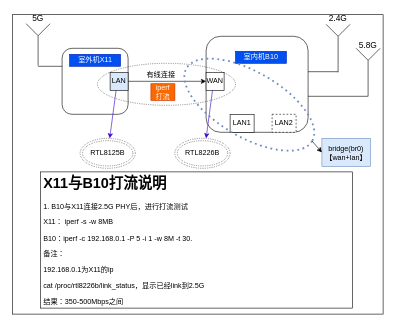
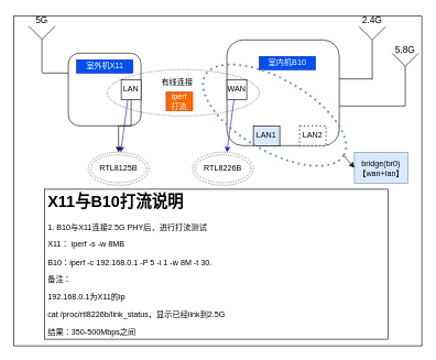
  <mxCell id="0" />
  <mxCell id="1" parent="0" />
  <mxCell id="2" value="" style="rounded=1;whiteSpace=wrap;html=1;" parent="1" vertex="1"><mxGeometry x="103" y="80" width="110" height="110" as="geometry" /></mxCell>
  <mxCell id="3" value="" style="rounded=1;whiteSpace=wrap;html=1;" parent="1" vertex="1"><mxGeometry x="343" y="60" width="170" height="160" as="geometry" /></mxCell>
  <mxCell id="4" value="WAN" style="rounded=0;whiteSpace=wrap;html=1;" parent="1" vertex="1"><mxGeometry x="343" y="120" width="30" height="30" as="geometry" /></mxCell>
- <mxCell id="5" style="edgeStyle=orthogonalEdgeStyle;rounded=0;orthogonalLoop=1;jettySize=auto;html=1;entryX=0;entryY=0.5;entryDx=0;entryDy=0;" parent="1" source="6" target="4" edge="1"><mxGeometry relative="1" as="geometry" /></mxCell>
- <mxCell id="6" value="LAN" style="rounded=0;whiteSpace=wrap;html=1;fillColor=#dae8fc;" parent="1" vertex="1"><mxGeometry x="183" y="120" width="30" height="30" as="geometry" /></mxCell>
- <mxCell id="7" value="LAN1" style="rounded=0;whiteSpace=wrap;html=1;" parent="1" vertex="1"><mxGeometry x="383" y="190" width="40" height="30" as="geometry" /></mxCell>
+ <mxCell id="5" style="edgeStyle=orthogonalEdgeStyle;rounded=0;orthogonalLoop=1;jettySize=auto;html=1;" parent="1" source="6" target="27" edge="1"><mxGeometry relative="1" as="geometry" /></mxCell>
+ <mxCell id="6" value="LAN" style="rounded=0;whiteSpace=wrap;html=1;" parent="1" vertex="1"><mxGeometry x="183" y="120" width="30" height="30" as="geometry" /></mxCell>
+ <mxCell id="7" value="LAN1" style="rounded=0;whiteSpace=wrap;html=1;fillColor=#dae8fc;" parent="1" vertex="1"><mxGeometry x="383" y="190" width="40" height="30" as="geometry" /></mxCell>
  <mxCell id="8" value="LAN2" style="rounded=0;whiteSpace=wrap;html=1;dashed=1;" parent="1" vertex="1"><mxGeometry x="453" y="190" width="40" height="30" as="geometry" /></mxCell>
  <mxCell id="9" value="室外机X11" style="text;html=1;strokeColor=#001DBC;fillColor=#0050ef;align=center;verticalAlign=middle;whiteSpace=wrap;rounded=0;fontColor=#ffffff;" parent="1" vertex="1"><mxGeometry x="115.5" y="90" width="85" height="20" as="geometry" /></mxCell>
  <mxCell id="10" value="室内机B10" style="text;html=1;strokeColor=#001DBC;fillColor=#0050ef;align=center;verticalAlign=middle;whiteSpace=wrap;rounded=0;fontColor=#ffffff;" parent="1" vertex="1"><mxGeometry x="392" y="85" width="85" height="20" as="geometry" /></mxCell>
  <mxCell id="11" value="" style="ellipse;whiteSpace=wrap;html=1;fillColor=none;dashed=1;dashPattern=1 2;" parent="1" vertex="1"><mxGeometry x="162" y="105" width="230" height="70" as="geometry" /></mxCell>
  <mxCell id="12" value="" style="endArrow=none;html=1;" parent="1" edge="1"><mxGeometry width="50" height="50" relative="1" as="geometry"><mxPoint x="103" y="110" as="sourcePoint" /><mxPoint x="63" y="110" as="targetPoint" /></mxGeometry></mxCell>
  <mxCell id="13" value="" style="endArrow=none;html=1;exitX=1;exitY=0.25;exitDx=0;exitDy=0;" parent="1" edge="1"><mxGeometry width="50" height="50" relative="1" as="geometry"><mxPoint x="63" y="109" as="sourcePoint" /><mxPoint x="63" y="59" as="targetPoint" /></mxGeometry></mxCell>
  <mxCell id="14" value="" style="endArrow=none;html=1;" parent="1" edge="1"><mxGeometry width="50" height="50" relative="1" as="geometry"><mxPoint x="63" y="59" as="sourcePoint" /><mxPoint x="83" y="39" as="targetPoint" /></mxGeometry></mxCell>
  <mxCell id="15" value="" style="endArrow=none;html=1;exitX=1;exitY=0.25;exitDx=0;exitDy=0;" parent="1" edge="1"><mxGeometry width="50" height="50" relative="1" as="geometry"><mxPoint x="63" y="59" as="sourcePoint" /><mxPoint x="43" y="39" as="targetPoint" /></mxGeometry></mxCell>
  <mxCell id="16" value="" style="endArrow=none;html=1;exitX=1;exitY=0.25;exitDx=0;exitDy=0;" parent="1" edge="1"><mxGeometry width="50" height="50" relative="1" as="geometry"><mxPoint x="513" y="160" as="sourcePoint" /><mxPoint x="613" y="160" as="targetPoint" /></mxGeometry></mxCell>
  <mxCell id="17" value="" style="endArrow=none;html=1;" parent="1" edge="1"><mxGeometry width="50" height="50" relative="1" as="geometry"><mxPoint x="613" y="160" as="sourcePoint" /><mxPoint x="613" y="100" as="targetPoint" /></mxGeometry></mxCell>
  <mxCell id="18" value="" style="endArrow=none;html=1;" parent="1" edge="1"><mxGeometry width="50" height="50" relative="1" as="geometry"><mxPoint x="613" y="100" as="sourcePoint" /><mxPoint x="633" y="80" as="targetPoint" /></mxGeometry></mxCell>
  <mxCell id="19" value="" style="endArrow=none;html=1;exitX=1;exitY=0.25;exitDx=0;exitDy=0;" parent="1" edge="1"><mxGeometry width="50" height="50" relative="1" as="geometry"><mxPoint x="613" y="100" as="sourcePoint" /><mxPoint x="593" y="80" as="targetPoint" /></mxGeometry></mxCell>
  <mxCell id="20" value="&lt;font style=&quot;font-size: 14px&quot;&gt;5G&lt;/font&gt;" style="text;html=1;strokeColor=none;fillColor=none;align=center;verticalAlign=middle;whiteSpace=wrap;rounded=0;dashed=1;dashPattern=1 2;" parent="1" vertex="1"><mxGeometry x="43" y="20" width="40" height="20" as="geometry" /></mxCell>
  <mxCell id="21" value="" style="endArrow=none;html=1;" parent="1" edge="1"><mxGeometry width="50" height="50" relative="1" as="geometry"><mxPoint x="563" y="120" as="sourcePoint" /><mxPoint x="563" y="60" as="targetPoint" /></mxGeometry></mxCell>
  <mxCell id="22" value="" style="endArrow=none;html=1;" parent="1" edge="1"><mxGeometry width="50" height="50" relative="1" as="geometry"><mxPoint x="563" y="60" as="sourcePoint" /><mxPoint x="583" y="40" as="targetPoint" /></mxGeometry></mxCell>
  <mxCell id="23" value="" style="endArrow=none;html=1;exitX=1;exitY=0.25;exitDx=0;exitDy=0;" parent="1" edge="1"><mxGeometry width="50" height="50" relative="1" as="geometry"><mxPoint x="563" y="60" as="sourcePoint" /><mxPoint x="543" y="40" as="targetPoint" /></mxGeometry></mxCell>
  <mxCell id="24" value="" style="endArrow=none;html=1;exitX=1;exitY=0.25;exitDx=0;exitDy=0;" parent="1" edge="1"><mxGeometry width="50" height="50" relative="1" as="geometry"><mxPoint x="513" y="119" as="sourcePoint" /><mxPoint x="563" y="119" as="targetPoint" /></mxGeometry></mxCell>
  <mxCell id="25" value="&lt;font style=&quot;font-size: 14px&quot;&gt;2.4G&lt;/font&gt;" style="text;html=1;strokeColor=none;fillColor=none;align=center;verticalAlign=middle;whiteSpace=wrap;rounded=0;dashed=1;dashPattern=1 2;" parent="1" vertex="1"><mxGeometry x="543" y="20" width="40" height="20" as="geometry" /></mxCell>
  <mxCell id="26" value="&lt;font style=&quot;font-size: 14px&quot;&gt;5.8G&lt;/font&gt;" style="text;html=1;strokeColor=none;fillColor=none;align=center;verticalAlign=middle;whiteSpace=wrap;rounded=0;dashed=1;dashPattern=1 2;" parent="1" vertex="1"><mxGeometry x="593" y="65" width="40" height="20" as="geometry" /></mxCell>
  <mxCell id="27" value="RTL8125B" style="ellipse;shape=doubleEllipse;whiteSpace=wrap;html=1;dashed=1;dashPattern=1 2;fillColor=none;" parent="1" vertex="1"><mxGeometry x="133" y="230" width="92" height="50" as="geometry" /></mxCell>
  <mxCell id="28" value="RTL8226B" style="ellipse;shape=doubleEllipse;whiteSpace=wrap;html=1;dashed=1;dashPattern=1 2;fillColor=none;" parent="1" vertex="1"><mxGeometry x="291" y="230" width="92" height="50" as="geometry" /></mxCell>
  <mxCell id="29" value="" style="endArrow=classic;html=1;fillColor=#6a00ff;strokeColor=#3700CC;" parent="1" target="27" edge="1"><mxGeometry width="50" height="50" relative="1" as="geometry"><mxPoint x="193" y="150" as="sourcePoint" /><mxPoint x="163" y="200" as="targetPoint" /></mxGeometry></mxCell>
  <mxCell id="30" value="" style="endArrow=classic;html=1;fillColor=#6a00ff;strokeColor=#3700CC;" parent="1" edge="1"><mxGeometry width="50" height="50" relative="1" as="geometry"><mxPoint x="353.68" y="149.93" as="sourcePoint" /><mxPoint x="343.005" y="229.995" as="targetPoint" /></mxGeometry></mxCell>
  <mxCell id="31" value="&lt;h1&gt;X11与B10打流说明&lt;/h1&gt;&lt;p&gt;1. B10与X11连接2.5G PHY后，进行打流测试&lt;/p&gt;&lt;p&gt;X11： iperf -s -w 8MB&lt;/p&gt;&lt;p&gt;B10：iperf -c 192.168.0.1 -P 5 -i 1 -w 8M -t 30.&lt;/p&gt;&lt;p&gt;备注：&lt;/p&gt;&lt;p&gt;192.168.0.1为X11的ip&lt;/p&gt;&lt;p&gt;cat /proc/rtl8226b/link_status，显示已经link到2.5G&lt;br&gt;&lt;/p&gt;&lt;p&gt;结果：350-500Mbps之间&lt;/p&gt;" style="text;html=1;strokeColor=#000000;fillColor=none;spacing=5;spacingTop=-20;whiteSpace=wrap;overflow=hidden;rounded=0;" parent="1" vertex="1"><mxGeometry x="67" y="286" width="520" height="227" as="geometry" /></mxCell>
  <mxCell id="32" value="iperf 打流" style="text;html=1;strokeColor=#C73500;fillColor=#fa6800;align=center;verticalAlign=middle;whiteSpace=wrap;rounded=0;fontColor=#ffffff;" parent="1" vertex="1"><mxGeometry x="251" y="139" width="40" height="28" as="geometry" /></mxCell>
  <mxCell id="33" value="" style="rounded=0;whiteSpace=wrap;html=1;strokeColor=#000000;fillColor=none;" parent="1" vertex="1"><mxGeometry x="20" y="24" width="618" height="499" as="geometry" /></mxCell>
  <mxCell id="34" value="" style="ellipse;whiteSpace=wrap;html=1;fillColor=none;dashed=1;dashPattern=1 2;rotation=30;strokeColor=#6c8ebf;strokeWidth=3;" vertex="1" parent="1"><mxGeometry x="294" y="119.46" width="242" height="109" as="geometry" /></mxCell>
  <mxCell id="35" value="有线连接" style="text;html=1;strokeColor=none;fillColor=none;align=center;verticalAlign=middle;whiteSpace=wrap;rounded=0;dashed=1;dashPattern=1 2;" vertex="1" parent="1"><mxGeometry x="242" y="114" width="52" height="20" as="geometry" /></mxCell>
  <mxCell id="36" value="bridge(br0)&lt;br&gt;【wan+lan】" style="text;html=1;strokeColor=#6c8ebf;fillColor=#dae8fc;align=center;verticalAlign=middle;whiteSpace=wrap;rounded=0;" vertex="1" parent="1"><mxGeometry x="536" y="230" width="81" height="47" as="geometry" /></mxCell>
  <mxCell id="37" value="" style="endArrow=classic;html=1;entryX=0;entryY=0.5;entryDx=0;entryDy=0;" edge="1" parent="1" target="36"><mxGeometry width="50" height="50" relative="1" as="geometry"><mxPoint x="520" y="235" as="sourcePoint" /><mxPoint x="570" y="185" as="targetPoint" /></mxGeometry></mxCell>
